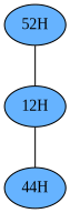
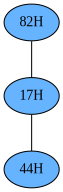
  graph {
    fontname="Liberation Serif"
    node [fillcolor="#66B3FF" fontname="Liberation Serif" style=radial]
    edge [fontname="Liberation Serif" penwidth=1]
-   "52H"
-   "12H"
+   "52H" [label="82H"]
+   "12H" [label="17H"]
    "44H"
    "52H" -- "12H"
    "12H" -- "44H"
  }
